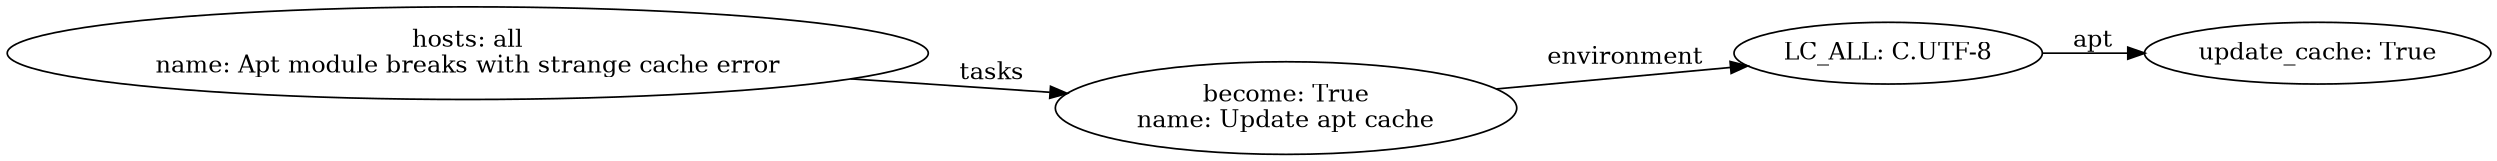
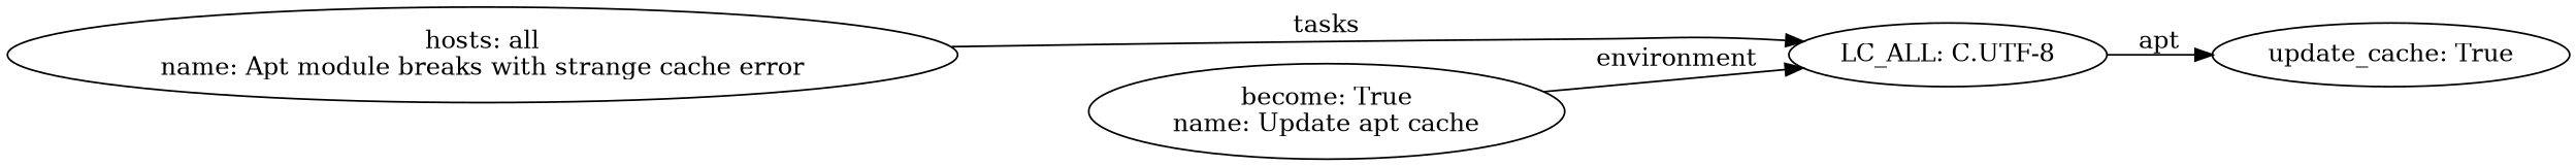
  digraph {
    rankdir=LR
    n1 [label="update_cache: True\n"]
    n2 [label="LC_ALL: C.UTF-8\n"]
    n3 [label="become: True\nname: Update apt cache\n"]
    n4 [label="hosts: all\nname: Apt module breaks with strange cache error\n"]
    n2 -> n1 [label=apt]
    n3 -> n2 [label=environment]
-   n4 -> n3 [label=tasks]
+   n4 -> n2 [label=tasks]
  }
